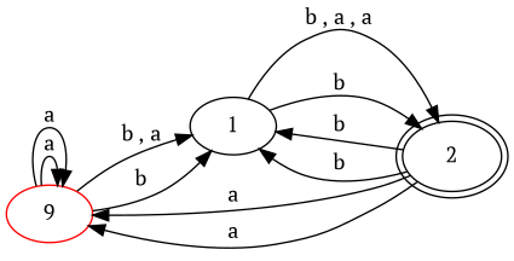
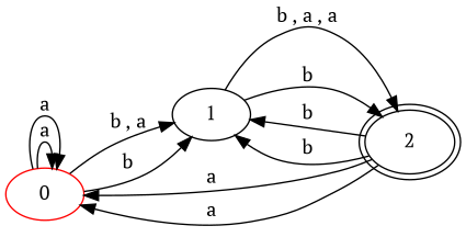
  digraph {
    rankdir=LR
    fontname="PT Serif"
    node [fontname="PT Serif"]
    edge [fontname="PT Serif"]
-   n1 [color=red label=9]
+   n1 [color=red label=0]
    n2 [label=1]
    n3 [label=2 peripheries=2]
    n1 -> n1 [label=a]
    n1 -> n1 [label=a]
    n1 -> n2 [label="b , a"]
    n1 -> n2 [label=b]
    n2 -> n3 [label="b , a , a"]
    n2 -> n3 [label=b]
    n3 -> n1 [label=a]
    n3 -> n1 [label=a]
    n3 -> n2 [label=b]
    n3 -> n2 [label=b]
  }
